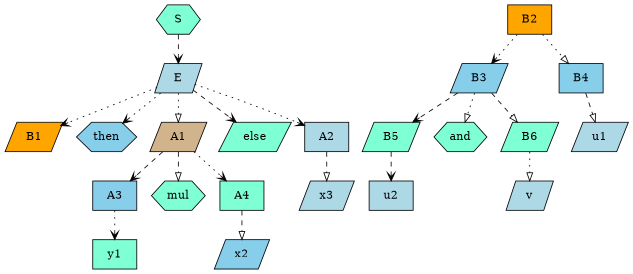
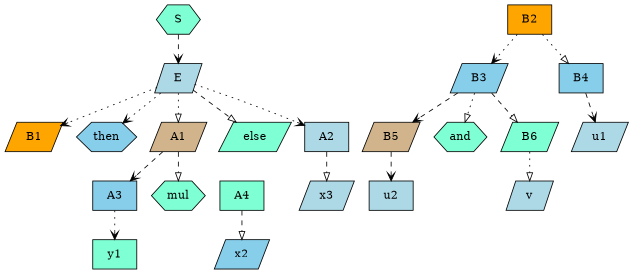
  digraph {
    ordering=in
    node [fillcolor=aquamarine shape=parallelogram style=filled texlbl="$\langle B \rangle$"]
    edge [arrowhead=vee style=dashed]
    S [shape=hexagon texlbl="$\langle S \rangle$"]
    E [fillcolor=lightblue texlbl="$\langle E \rangle$"]
    B1 [fillcolor=orange]
    then [fillcolor=skyblue shape=hexagon texlbl=then]
    A1 [fillcolor=tan texlbl="$\langle A \rangle$"]
    else [texlbl=else]
    A2 [fillcolor=lightblue shape=box texlbl="$\langle A \rangle$"]
    A3 [fillcolor=skyblue shape=box texlbl="$\langle A \rangle$"]
    mul [shape=hexagon texlbl="$+$"]
    A4 [shape=box texlbl="$\langle A \rangle$"]
    x3 [fillcolor=lightblue texlbl="$x$"]
    B2 [fillcolor=orange shape=box]
    B3 [fillcolor=skyblue]
    B4 [fillcolor=skyblue shape=box]
-   B5
+   B5 [fillcolor=tan]
    and [shape=hexagon texlbl="$\wedge$"]
    B6
    u1 [fillcolor=lightblue texlbl="$u$"]
    u2 [fillcolor=lightblue shape=box texlbl="$u$"]
    v [fillcolor=lightblue texlbl="$v$"]
    y1 [shape=box texlbl="$y$"]
    x2 [fillcolor=skyblue texlbl="$x$"]
    S -> E
    E -> B1 [style=dotted]
    E -> then [style=dotted]
    E -> A1 [arrowhead=onormal style=dotted]
-   E -> else
+   E -> else [arrowhead=onormal]
    E -> A2 [style=dotted]
    A1 -> A3
    A1 -> mul [arrowhead=onormal]
-   A1 -> A4 [style=dotted]
    A2 -> x3 [arrowhead=onormal]
    A3 -> y1 [style=dotted]
    A4 -> x2 [arrowhead=onormal]
    B2 -> B3 [style=dotted]
    B2 -> B4 [arrowhead=onormal style=dotted]
    B3 -> B5
    B3 -> and [arrowhead=onormal style=dotted]
    B3 -> B6 [arrowhead=onormal]
-   B4 -> u1 [arrowhead=onormal]
+   B4 -> u1
    B5 -> u2
    B6 -> v [arrowhead=onormal style=dotted]
  }
